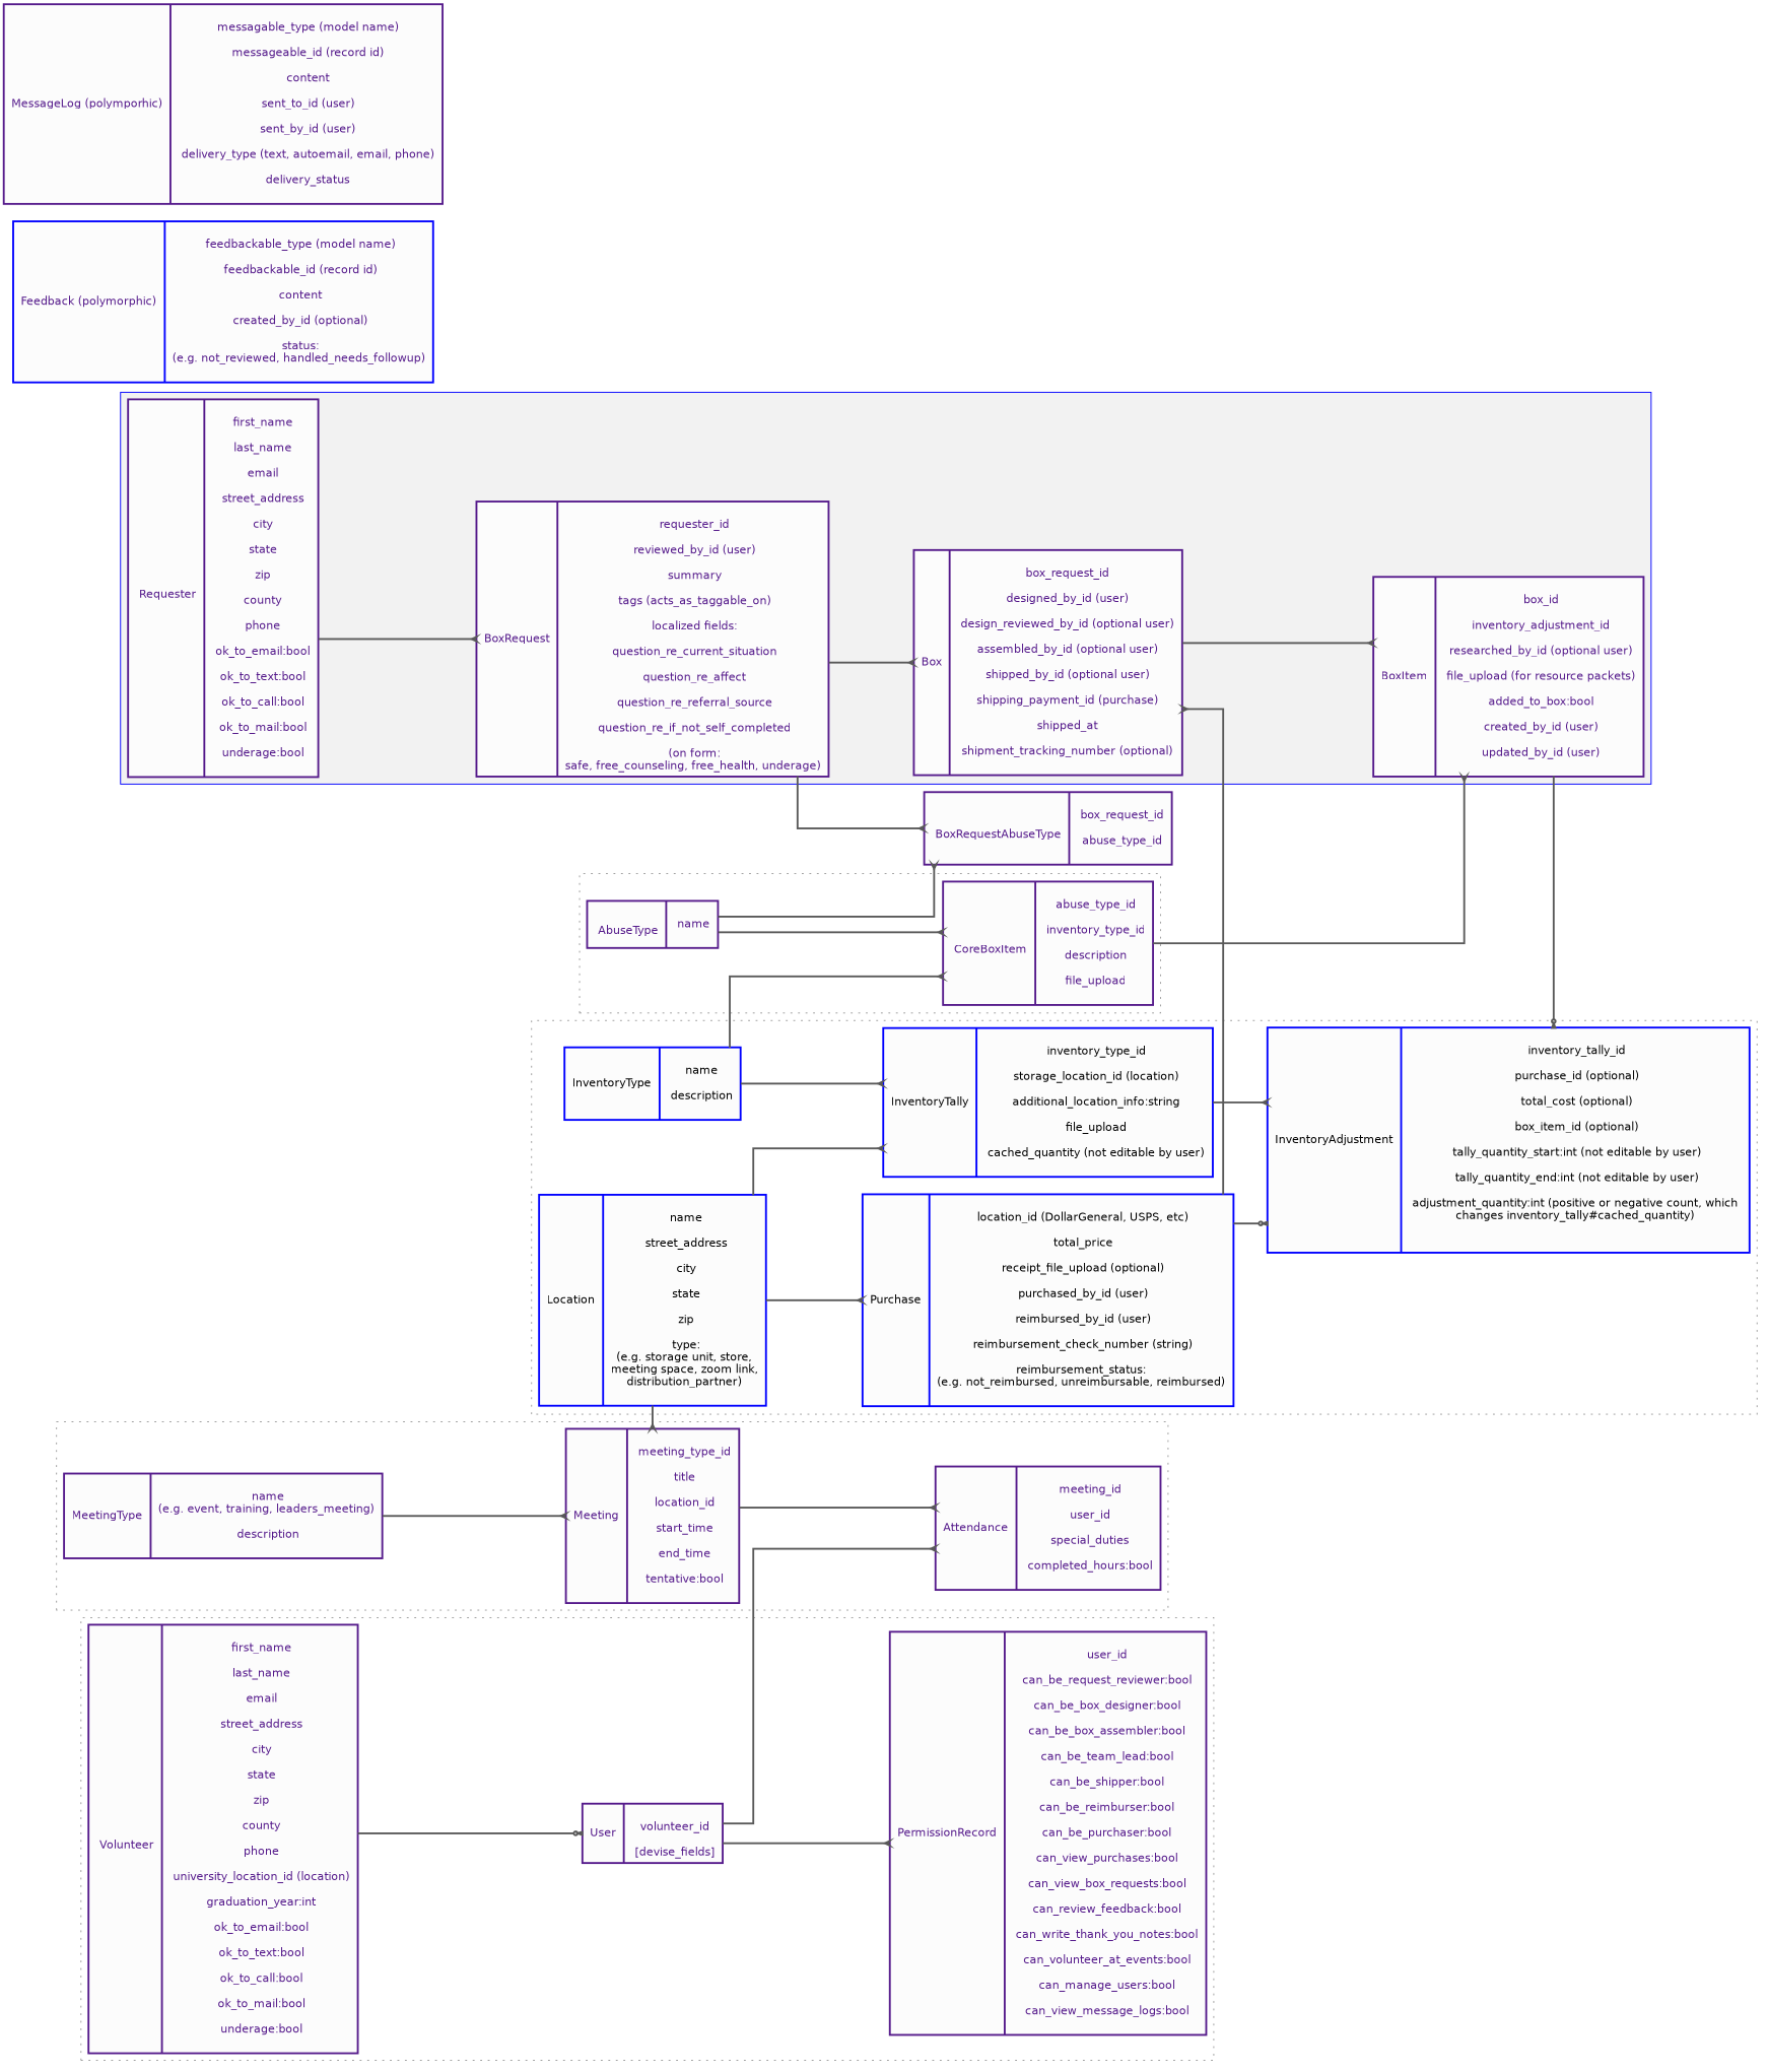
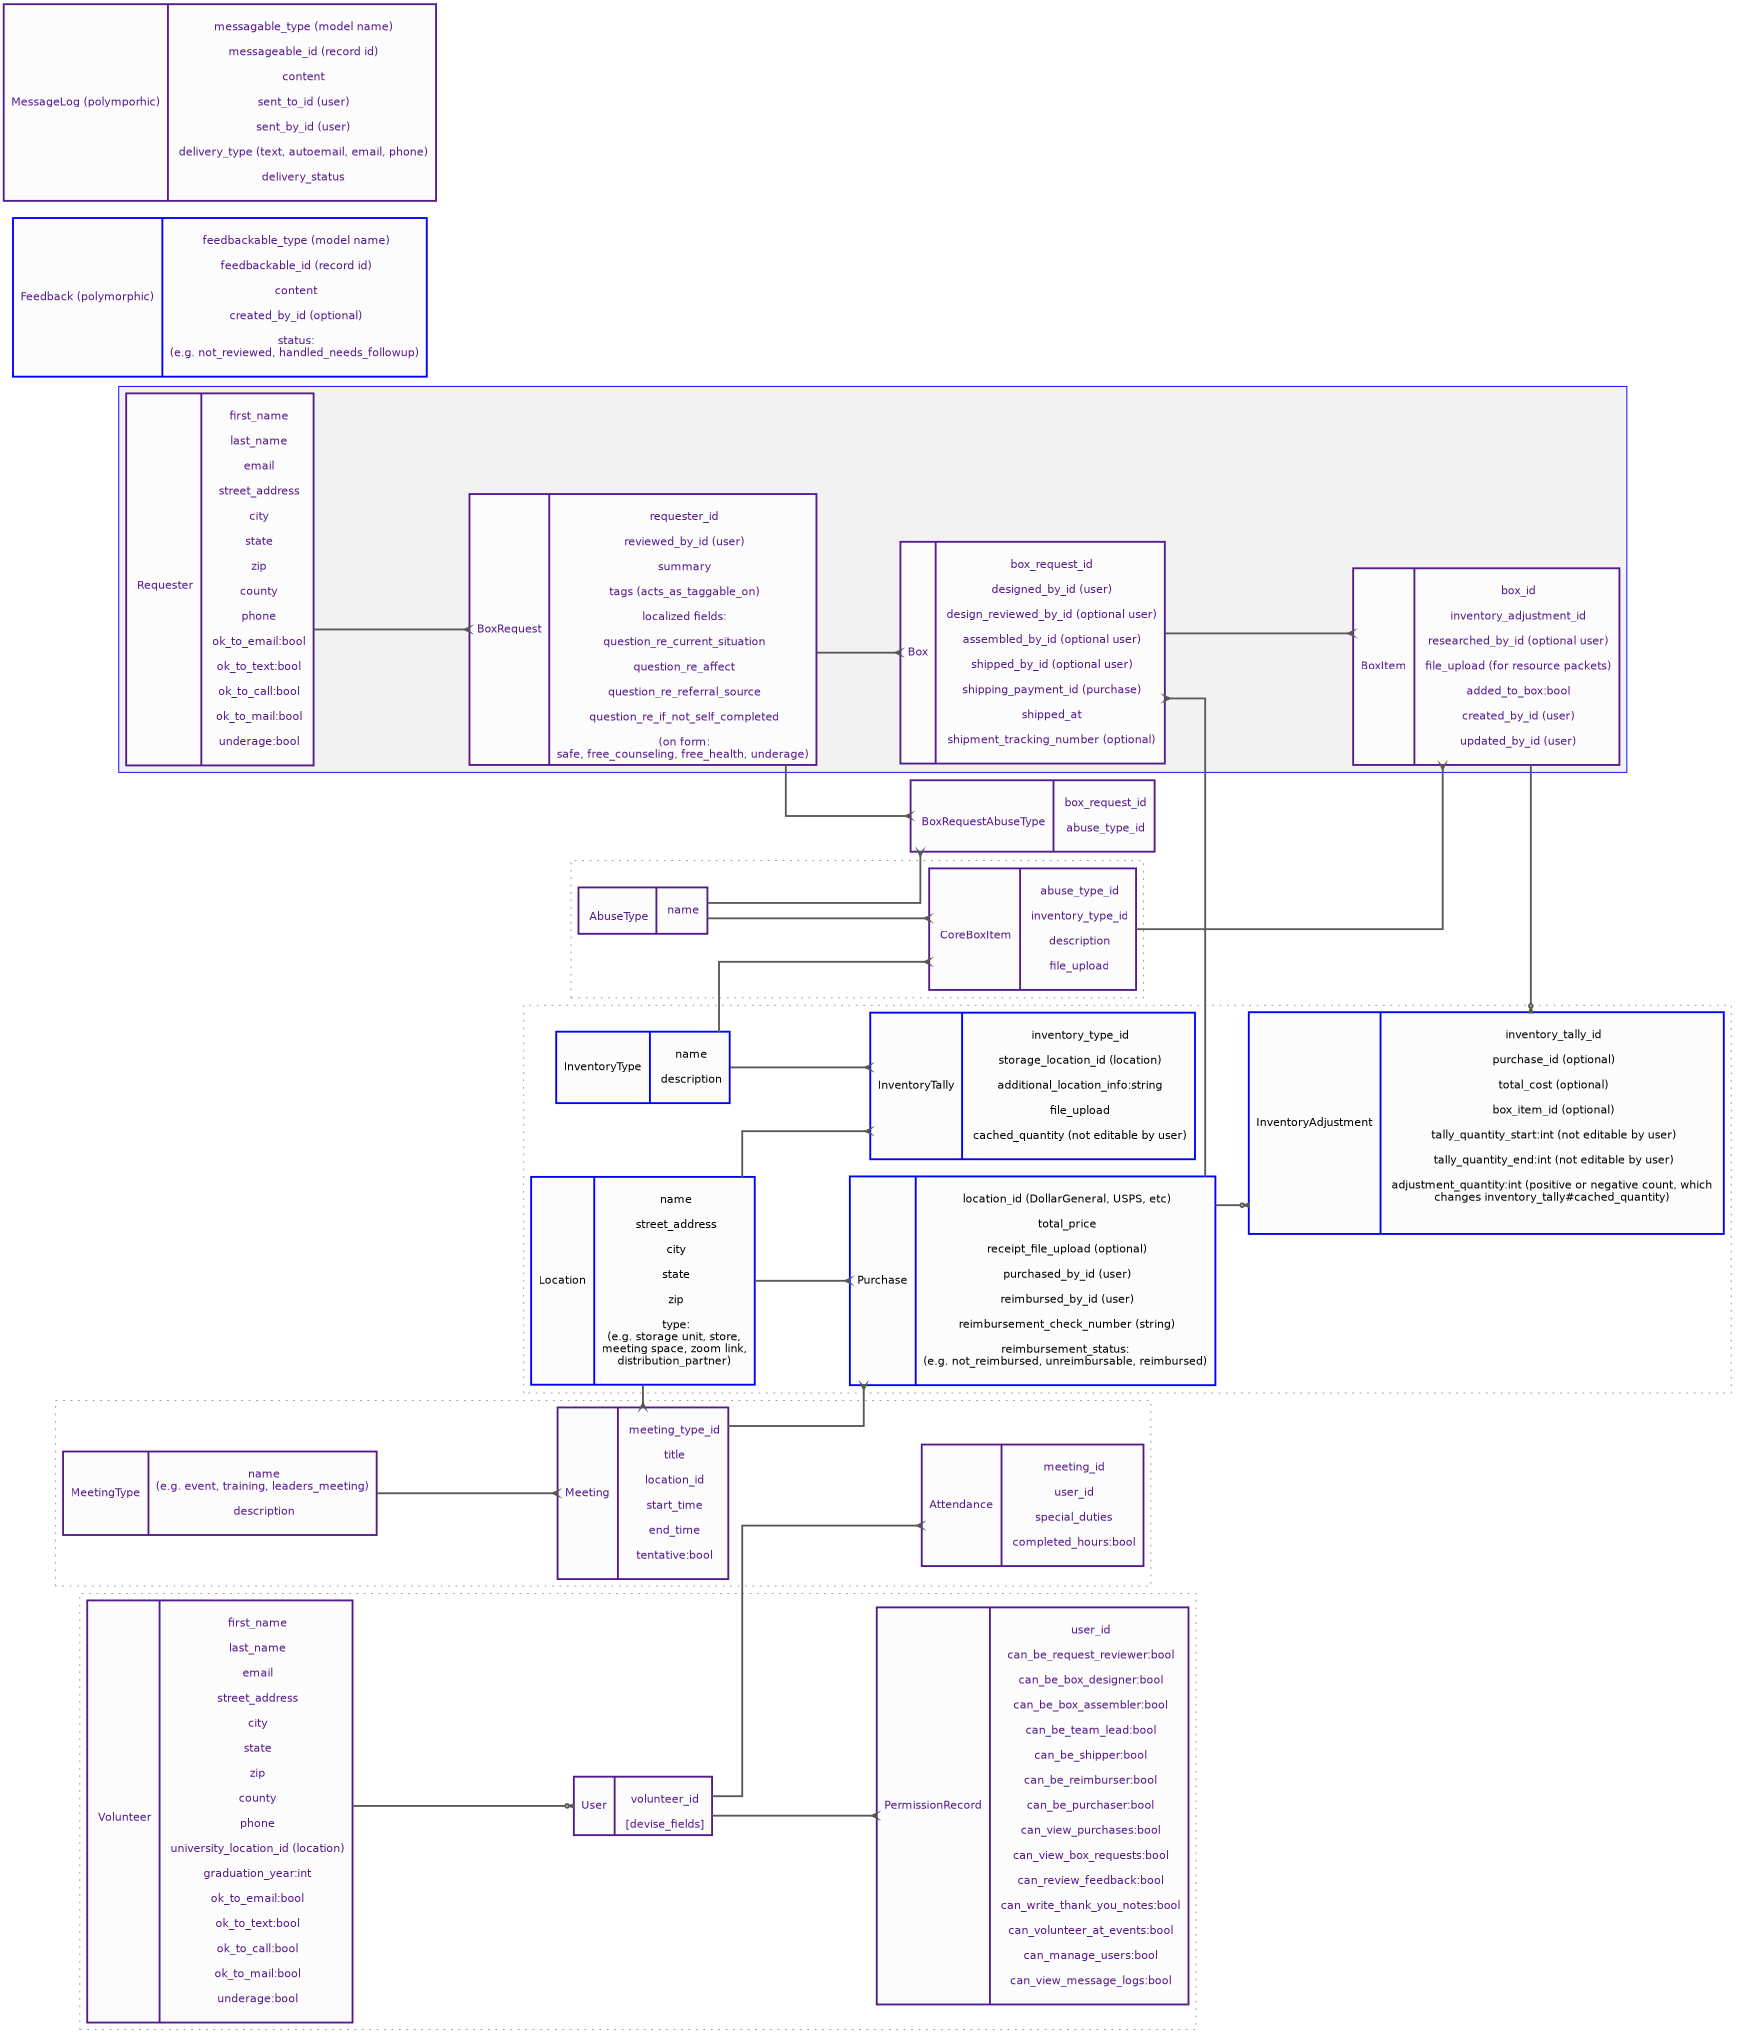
  digraph {
    color=grey60
    compound=true
    fillcolor=grey95
    fontcolor=grey10
    fontname=helvetica
    fontsize=14
    rankdir=LR
    splines=ortho
    style=filled
    node [color=purple4 fillcolor=grey99 fontcolor=purple4 fontname=helvetica fontsize=12 penwidth=2 shape=record style=filled]
    edge [arrowhead=crow arrowsize=0.5 color=grey35 fontcolor=black fontname=helvetica penwidth=2]
    n1 [label="{\n                    Requester|\n                    first_name\n\n                    last_name\n\n                    email\n\n                    street_address\n\n                    city\n\n                    state\n\n                    zip\n\n                    county\n\n                    phone\n\n                    ok_to_email:bool\n\n                    ok_to_text:bool\n\n                    ok_to_call:bool\n\n                    ok_to_mail:bool\n\n                    underage:bool\n\n                    }"]
    n2 [label="{BoxRequest|\n                    requester_id\n\n                    reviewed_by_id (user)\n\n                    summary\n\n                    tags (acts_as_taggable_on)\n\n                    localized fields:\n\n                    question_re_current_situation\n\n                    question_re_affect\n\n                    question_re_referral_source\n\n                    question_re_if_not_self_completed\n\n                    (on form:\nsafe, free_counseling, free_health, underage)\n                    }"]
    n3 [label="{Box|\n                    box_request_id\n\n                    designed_by_id (user)\n\n                    design_reviewed_by_id (optional user)\n\n                    assembled_by_id (optional user)\n\n                    shipped_by_id (optional user)\n\n                    shipping_payment_id (purchase)\n\n                    shipped_at\n\n                    shipment_tracking_number (optional)\n\n                    }"]
    n4 [label="{BoxItem|\n                    box_id\n\n                    inventory_adjustment_id\n\n                    researched_by_id (optional user)\n\n                    file_upload (for resource packets)\n\n                    added_to_box:bool\n\n                    created_by_id (user)\n\n                    updated_by_id (user)\n\n                    }"]
    n5 [color=blue fontcolor=black label="{InventoryType|\n                    name\n\n                    description\n\n                    }"]
    n6 [color=blue fontcolor=black label="{InventoryTally|\n                    inventory_type_id\n\n                    storage_location_id (location)\n\n                    additional_location_info:string\n\n                    file_upload\n\n                    cached_quantity (not editable by user)\n\n                    }"]
    n7 [color=blue fontcolor=black label="{InventoryAdjustment|\n                    inventory_tally_id\n\n                    purchase_id (optional)\n\n                    total_cost (optional)\n\n                    box_item_id (optional)\n\n                    tally_quantity_start:int (not editable by user)\n\n                    tally_quantity_end:int (not editable by user)\n\n                    adjustment_quantity:int (positive or negative count, which \nchanges inventory_tally#cached_quantity)\n\n\n                    }"]
    n8 [color=blue fontcolor=black label="{Purchase|\n                    location_id (DollarGeneral, USPS, etc)\n\n                    total_price\n\n                    receipt_file_upload (optional)\n\n                    purchased_by_id (user)\n\n                    reimbursed_by_id (user)\n\n                    reimbursement_check_number (string)\n\n                    reimbursement_status: \n(e.g. not_reimbursed, unreimbursable, reimbursed)\n\n                    }"]
    n9 [color=blue fontcolor=black label="{Location|\n                    name\n\n                    street_address\n\n                    city\n\n                    state\n\n                    zip\n\n                    type:\n(e.g. storage unit, store,\nmeeting space, zoom link,\ndistribution_partner)\n\n                    }"]
    n10 [label="{MeetingType|\n                    name\n(e.g. event, training, leaders_meeting)\n\n                    description\n\n                    }"]
    n11 [label="{Meeting|\n                    meeting_type_id\n\n                    title\n\n                    location_id\n\n                    start_time\n\n                    end_time\n\n                    tentative:bool\n\n                    }"]
    n12 [label="{Attendance|\n                    meeting_id\n\n                    user_id\n\n                    special_duties\n\n                    completed_hours:bool\n\n                    }"]
    n13 [label="{\n                    AbuseType|\n                    name\n\n                    }"]
    n14 [label="{\n                    CoreBoxItem|\n                    abuse_type_id\n\n                    inventory_type_id\n\n                    description\n\n                    file_upload\n\n                    }"]
    n15 [label="{\n                    Volunteer|\n                    first_name\n\n                    last_name\n\n                    email\n\n                    street_address\n\n                    city\n\n                    state\n\n                    zip\n\n                    county\n\n                    phone\n\n                    university_location_id (location)\n\n                    graduation_year:int\n\n                    ok_to_email:bool\n\n                    ok_to_text:bool\n\n                    ok_to_call:bool\n\n                    ok_to_mail:bool\n\n                    underage:bool\n\n                    }"]
    n16 [label="{User|\n                    volunteer_id\n\n                    [devise_fields]\n                    }"]
    n17 [label="{PermissionRecord|\n                    user_id\n\n                    can_be_request_reviewer:bool\n\n                    can_be_box_designer:bool\n\n                    can_be_box_assembler:bool\n\n                    can_be_team_lead:bool\n\n                    can_be_shipper:bool\n\n                    can_be_reimburser:bool\n\n                    can_be_purchaser:bool\n\n                    can_view_purchases:bool\n\n                    can_view_box_requests:bool\n\n                    can_review_feedback:bool\n\n                    can_write_thank_you_notes:bool\n\n                    can_volunteer_at_events:bool\n\n                    can_manage_users:bool\n\n                    can_view_message_logs:bool\n\n                    }"]
    n18 [label="{\n                    BoxRequestAbuseType|\n                    box_request_id\n\n                    abuse_type_id\n\n                    }"]
    n19 [color=blue label="{Feedback (polymorphic)|\n                    feedbackable_type (model name)\n\n                    feedbackable_id (record id)\n\n                    content\n\n                    created_by_id (optional)\n\n                    status:\n(e.g. not_reviewed, handled_needs_followup)\n\n                    }"]
    n20 [label="{MessageLog (polymporhic)|\n                    messagable_type (model name)\n\n                    messageable_id (record id)\n\n                    content\n\n                    sent_to_id (user)\n\n                    sent_by_id (user)\n\n                    delivery_type (text, autoemail, email, phone)\n\n                    delivery_status\n\n                    }"]
    subgraph cluster_1 {
      color=blue
      n1
      n2
      n3
      n4
    }
    subgraph cluster_2 {
      style=dotted
      n5
      n6
      n7
      n8
      n9
    }
    subgraph cluster_3 {
      style=dotted
      n10
      n11
      n12
    }
    subgraph cluster_4 {
      style=dotted
      n13
      n14
    }
    subgraph cluster_5 {
      style=dotted
      n15
      n16
      n17
    }
    n1 -> n2
    n2 -> n3
    n2 -> n18
    n3 -> n4
    n4 -> n7 [arrowhead=invodot]
    n5 -> n6
    n5 -> n14
-   n6 -> n7
    n8 -> n3
    n8 -> n7 [arrowhead=invodot]
    n9 -> n6
    n9 -> n8
    n9 -> n11
    n10 -> n11
-   n11 -> n12
+   n11 -> n8
    n13 -> n14
    n13 -> n18
    n14 -> n4
    n15 -> n16 [arrowhead=invodot]
    n16 -> n12
    n16 -> n17
  }
